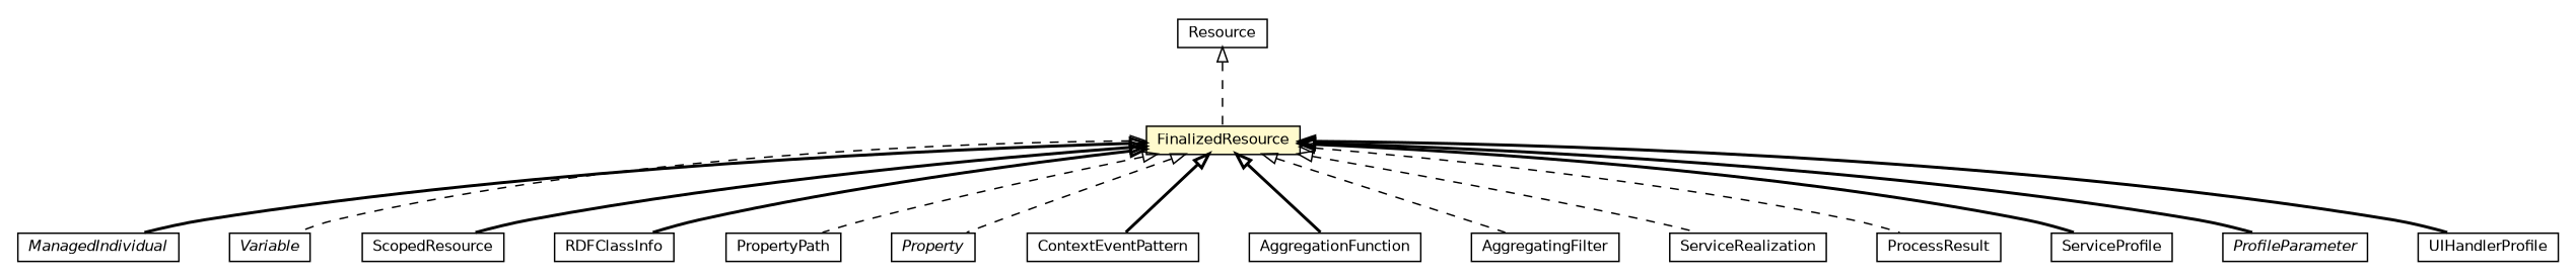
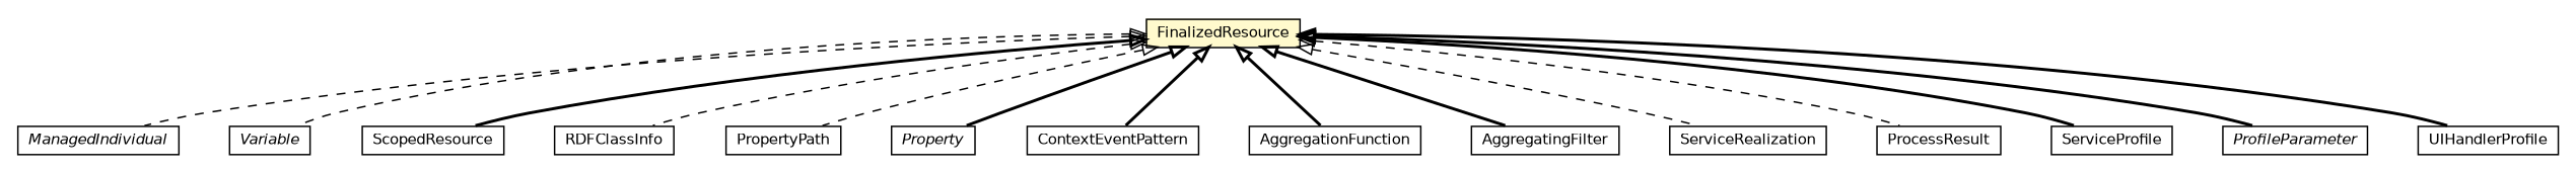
  digraph {
    nodesep=0.25
    ranksep=0.5
    node [fontcolor=black fontname=Helvetica fontsize=10.0 shape=plaintext]
    edge [arrowtail=empty dir=back fontname=Helvetica fontsize=10 headport=p labelfontname=Helvetica labelfontsize=10 style=bold tailport=p]
    n1 [label=<<table title="org.universAAL.middleware.owl.ManagedIndividual" border="0" cellborder="1" cellspacing="0" cellpadding="2" port="p" href="../owl/ManagedIndividual.html"> 		<tr><td><table border="0" cellspacing="0" cellpadding="1"> <tr><td align="center" balign="center"><font face="Helvetica-Oblique"> ManagedIndividual </font></td></tr> 		</table></td></tr> 		</table>>]
    n2 [label=<<table title="org.universAAL.middleware.rdf.Variable" border="0" cellborder="1" cellspacing="0" cellpadding="2" port="p" href="./Variable.html"> 		<tr><td><table border="0" cellspacing="0" cellpadding="1"> <tr><td align="center" balign="center"><font face="Helvetica-Oblique"> Variable </font></td></tr> 		</table></td></tr> 		</table>>]
    n3 [label=<<table title="org.universAAL.middleware.rdf.ScopedResource" border="0" cellborder="1" cellspacing="0" cellpadding="2" port="p" href="./ScopedResource.html"> 		<tr><td><table border="0" cellspacing="0" cellpadding="1"> <tr><td align="center" balign="center"> ScopedResource </td></tr> 		</table></td></tr> 		</table>>]
-   n4 [label=<<table title="org.universAAL.middleware.rdf.Resource" border="0" cellborder="1" cellspacing="0" cellpadding="2" port="p" href="./Resource.html"> 		<tr><td><table border="0" cellspacing="0" cellpadding="1"> <tr><td align="center" balign="center"> Resource </td></tr> 		</table></td></tr> 		</table>>]
    n5 [label=<<table title="org.universAAL.middleware.rdf.FinalizedResource" border="0" cellborder="1" cellspacing="0" cellpadding="2" port="p" bgcolor="lemonChiffon" href="./FinalizedResource.html"> 		<tr><td><table border="0" cellspacing="0" cellpadding="1"> <tr><td align="center" balign="center"> FinalizedResource </td></tr> 		</table></td></tr> 		</table>>]
    n6 [label=<<table title="org.universAAL.middleware.rdf.RDFClassInfo" border="0" cellborder="1" cellspacing="0" cellpadding="2" port="p" href="./RDFClassInfo.html"> 		<tr><td><table border="0" cellspacing="0" cellpadding="1"> <tr><td align="center" balign="center"> RDFClassInfo </td></tr> 		</table></td></tr> 		</table>>]
    n7 [label=<<table title="org.universAAL.middleware.rdf.PropertyPath" border="0" cellborder="1" cellspacing="0" cellpadding="2" port="p" href="./PropertyPath.html"> 		<tr><td><table border="0" cellspacing="0" cellpadding="1"> <tr><td align="center" balign="center"> PropertyPath </td></tr> 		</table></td></tr> 		</table>>]
    n8 [label=<<table title="org.universAAL.middleware.rdf.Property" border="0" cellborder="1" cellspacing="0" cellpadding="2" port="p" href="./Property.html"> 		<tr><td><table border="0" cellspacing="0" cellpadding="1"> <tr><td align="center" balign="center"><font face="Helvetica-Oblique"> Property </font></td></tr> 		</table></td></tr> 		</table>>]
    n9 [label=<<table title="org.universAAL.middleware.context.ContextEventPattern" border="0" cellborder="1" cellspacing="0" cellpadding="2" port="p" href="../context/ContextEventPattern.html"> 		<tr><td><table border="0" cellspacing="0" cellpadding="1"> <tr><td align="center" balign="center"> ContextEventPattern </td></tr> 		</table></td></tr> 		</table>>]
    n10 [label=<<table title="org.universAAL.middleware.service.AggregationFunction" border="0" cellborder="1" cellspacing="0" cellpadding="2" port="p" href="../service/AggregationFunction.html"> 		<tr><td><table border="0" cellspacing="0" cellpadding="1"> <tr><td align="center" balign="center"> AggregationFunction </td></tr> 		</table></td></tr> 		</table>>]
    n11 [label=<<table title="org.universAAL.middleware.service.AggregatingFilter" border="0" cellborder="1" cellspacing="0" cellpadding="2" port="p" href="../service/AggregatingFilter.html"> 		<tr><td><table border="0" cellspacing="0" cellpadding="1"> <tr><td align="center" balign="center"> AggregatingFilter </td></tr> 		</table></td></tr> 		</table>>]
    n12 [label=<<table title="org.universAAL.middleware.service.impl.ServiceRealization" border="0" cellborder="1" cellspacing="0" cellpadding="2" port="p" href="../service/impl/ServiceRealization.html"> 		<tr><td><table border="0" cellspacing="0" cellpadding="1"> <tr><td align="center" balign="center"> ServiceRealization </td></tr> 		</table></td></tr> 		</table>>]
    n13 [label=<<table title="org.universAAL.middleware.service.owls.process.ProcessResult" border="0" cellborder="1" cellspacing="0" cellpadding="2" port="p" href="../service/owls/process/ProcessResult.html"> 		<tr><td><table border="0" cellspacing="0" cellpadding="1"> <tr><td align="center" balign="center"> ProcessResult </td></tr> 		</table></td></tr> 		</table>>]
    n14 [label=<<table title="org.universAAL.middleware.service.owls.profile.ServiceProfile" border="0" cellborder="1" cellspacing="0" cellpadding="2" port="p" href="../service/owls/profile/ServiceProfile.html"> 		<tr><td><table border="0" cellspacing="0" cellpadding="1"> <tr><td align="center" balign="center"> ServiceProfile </td></tr> 		</table></td></tr> 		</table>>]
    n15 [label=<<table title="org.universAAL.middleware.service.owls.profile.ProfileParameter" border="0" cellborder="1" cellspacing="0" cellpadding="2" port="p" href="../service/owls/profile/ProfileParameter.html"> 		<tr><td><table border="0" cellspacing="0" cellpadding="1"> <tr><td align="center" balign="center"><font face="Helvetica-Oblique"> ProfileParameter </font></td></tr> 		</table></td></tr> 		</table>>]
    n16 [label=<<table title="org.universAAL.middleware.ui.UIHandlerProfile" border="0" cellborder="1" cellspacing="0" cellpadding="2" port="p" href="../ui/UIHandlerProfile.html"> 		<tr><td><table border="0" cellspacing="0" cellpadding="1"> <tr><td align="center" balign="center"> UIHandlerProfile </td></tr> 		</table></td></tr> 		</table>>]
-   n4 -> n5 [style=dashed]
-   n5 -> n1
+   n5 -> n1 [style=dashed]
    n5 -> n2 [style=dashed]
    n5 -> n3
-   n5 -> n6
+   n5 -> n6 [style=dashed]
    n5 -> n7 [style=dashed]
-   n5 -> n8 [style=dashed]
+   n5 -> n8
    n5 -> n9
    n5 -> n10
-   n5 -> n11 [style=dashed]
+   n5 -> n11
    n5 -> n12 [style=dashed]
    n5 -> n13 [style=dashed]
    n5 -> n14
    n5 -> n15
    n5 -> n16
  }
